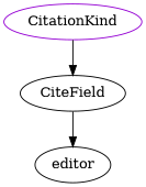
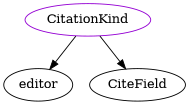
  digraph {
    n1 [color=darkviolet label=CitationKind shape=oval]
    editor
    CiteField
-   CiteField -> editor
+   n1 -> editor
    n1 -> CiteField
  }
